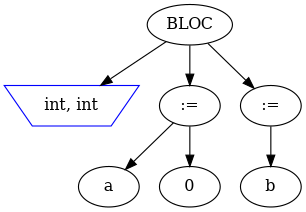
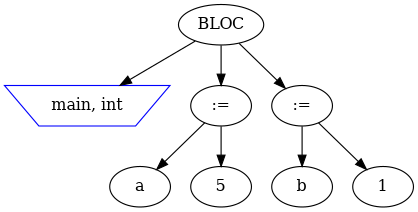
  digraph {
    node [shape=ellipse]
-   n1 [color=blue label="int, int" shape=invtrapezium]
+   n1 [color=blue label="main, int" shape=invtrapezium]
    n2 [color=black label=BLOC]
    n3 [label=":="]
    n4 [label=":="]
    n5 [label=a]
-   n6 [label=0]
+   n6 [label=5]
    n7 [label=b]
+   n8 [label=1]
    n2 -> n1
    n2 -> n3
    n2 -> n4
    n3 -> n5
    n3 -> n6
    n4 -> n7
+   n4 -> n8
  }
